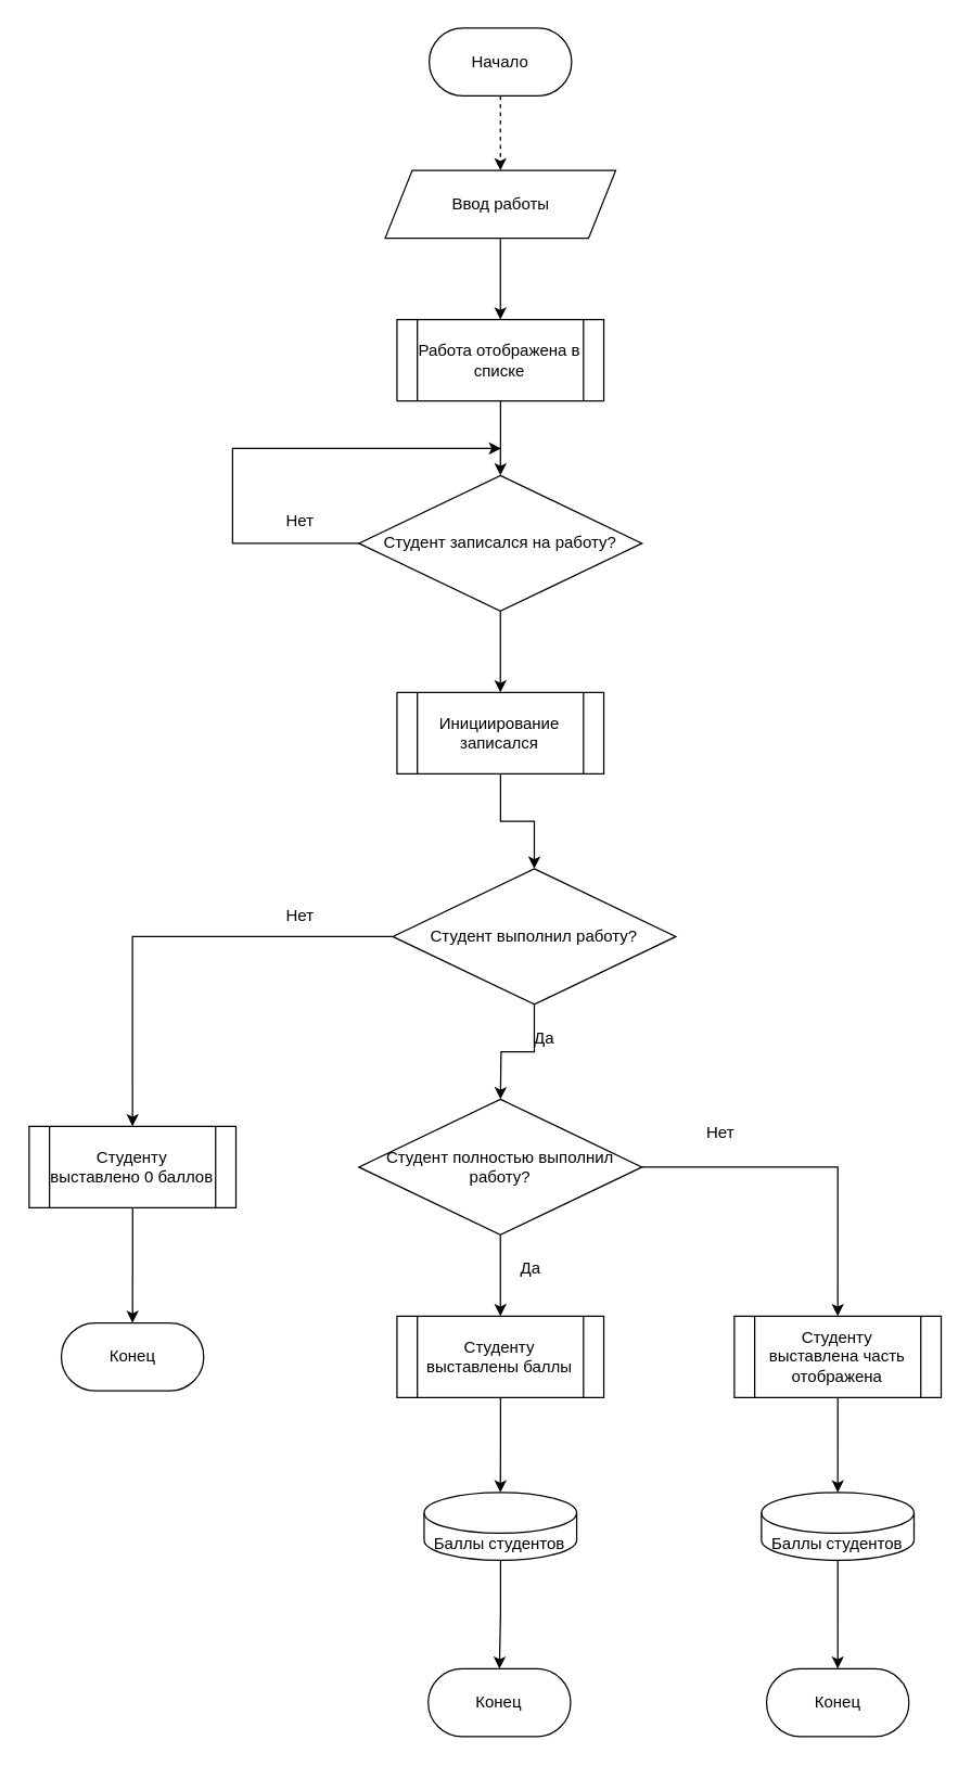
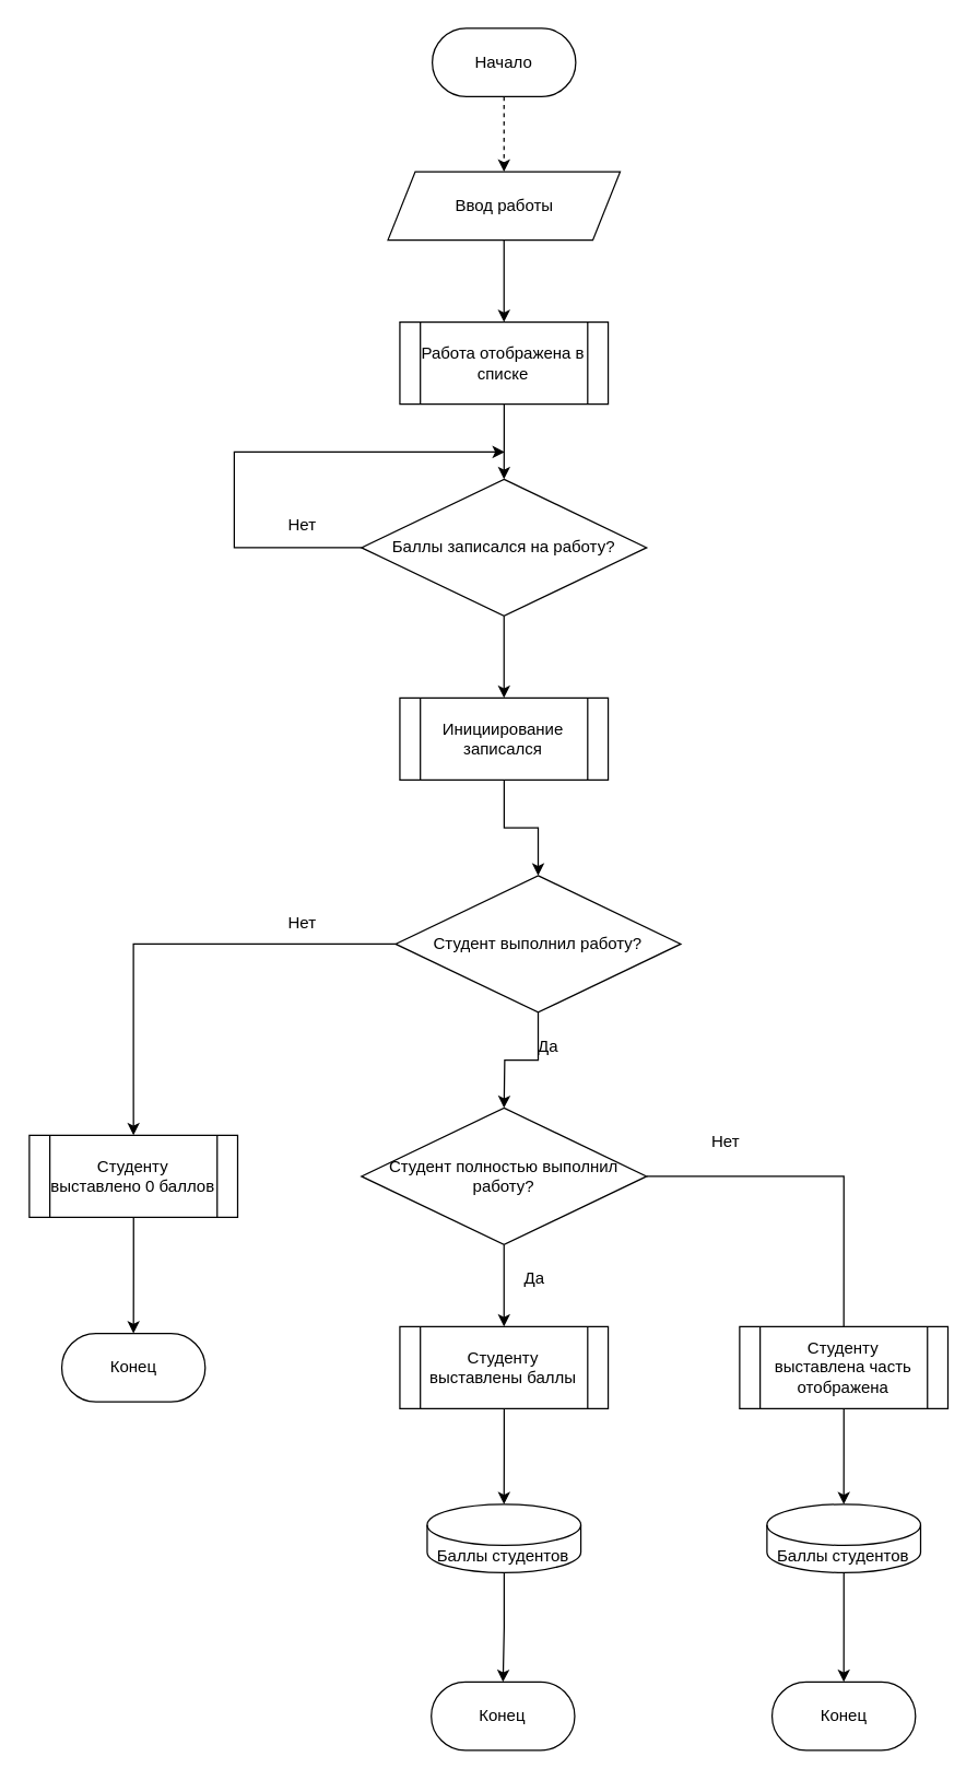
  <mxCell id="0" />
  <mxCell id="1" parent="0" />
  <mxCell id="2" style="edgeStyle=orthogonalEdgeStyle;rounded=0;orthogonalLoop=1;jettySize=auto;html=1;dashed=1;" edge="1" parent="1" source="3" target="5"><mxGeometry relative="1" as="geometry" /></mxCell>
  <mxCell id="3" value="Начало" style="rounded=1;whiteSpace=wrap;html=1;arcSize=50;" vertex="1" parent="1"><mxGeometry x="316.005" y="20" width="105" height="50" as="geometry" /></mxCell>
  <mxCell id="4" style="edgeStyle=orthogonalEdgeStyle;rounded=0;orthogonalLoop=1;jettySize=auto;html=1;entryX=0.5;entryY=0;entryDx=0;entryDy=0;" edge="1" parent="1" source="5" target="7"><mxGeometry relative="1" as="geometry" /></mxCell>
  <mxCell id="5" value="Ввод работы" style="shape=parallelogram;perimeter=parallelogramPerimeter;whiteSpace=wrap;html=1;fixedSize=1;" vertex="1" parent="1"><mxGeometry x="283.505" y="125" width="170" height="50" as="geometry" /></mxCell>
  <mxCell id="6" style="edgeStyle=orthogonalEdgeStyle;rounded=0;orthogonalLoop=1;jettySize=auto;html=1;entryX=0.5;entryY=0;entryDx=0;entryDy=0;" edge="1" parent="1" source="7" target="9"><mxGeometry relative="1" as="geometry" /></mxCell>
  <mxCell id="7" value="Работа отображена в списке" style="shape=process;whiteSpace=wrap;html=1;backgroundOutline=1;" vertex="1" parent="1"><mxGeometry x="292.255" y="235" width="152.5" height="60" as="geometry" /></mxCell>
  <mxCell id="8" style="edgeStyle=orthogonalEdgeStyle;rounded=0;orthogonalLoop=1;jettySize=auto;html=1;entryX=0.5;entryY=0;entryDx=0;entryDy=0;" edge="1" parent="1" source="9" target="13"><mxGeometry relative="1" as="geometry" /></mxCell>
- <mxCell id="9" value="Студент записался на работу?" style="rhombus;whiteSpace=wrap;html=1;" vertex="1" parent="1"><mxGeometry x="264.13" y="350" width="208.75" height="100" as="geometry" /></mxCell>
+ <mxCell id="9" value="Баллы записался на работу?" style="rhombus;whiteSpace=wrap;html=1;" vertex="1" parent="1"><mxGeometry x="264.13" y="350" width="208.75" height="100" as="geometry" /></mxCell>
  <mxCell id="10" value="" style="endArrow=classic;html=1;rounded=0;exitX=0;exitY=0.5;exitDx=0;exitDy=0;" edge="1" parent="1" source="9"><mxGeometry width="50" height="50" relative="1" as="geometry"><mxPoint x="291" y="330" as="sourcePoint" /><mxPoint x="369" y="330" as="targetPoint" /><Array as="points"><mxPoint x="171" y="400" /><mxPoint x="171" y="330" /></Array></mxGeometry></mxCell>
  <mxCell id="11" value="Нет" style="text;html=1;align=center;verticalAlign=middle;whiteSpace=wrap;rounded=0;" vertex="1" parent="1"><mxGeometry x="191" y="369" width="60" height="30" as="geometry" /></mxCell>
  <mxCell id="12" style="edgeStyle=orthogonalEdgeStyle;rounded=0;orthogonalLoop=1;jettySize=auto;html=1;entryX=0.5;entryY=0;entryDx=0;entryDy=0;" edge="1" parent="1" source="13" target="16"><mxGeometry relative="1" as="geometry" /></mxCell>
  <mxCell id="13" value="Инициирование записался" style="shape=process;whiteSpace=wrap;html=1;backgroundOutline=1;" vertex="1" parent="1"><mxGeometry x="292.255" y="510" width="152.5" height="60" as="geometry" /></mxCell>
  <mxCell id="14" style="edgeStyle=orthogonalEdgeStyle;rounded=0;orthogonalLoop=1;jettySize=auto;html=1;entryX=0.5;entryY=0;entryDx=0;entryDy=0;" edge="1" parent="1" source="16" target="19"><mxGeometry relative="1" as="geometry"><mxPoint x="131" y="810" as="targetPoint" /></mxGeometry></mxCell>
  <mxCell id="15" style="edgeStyle=orthogonalEdgeStyle;rounded=0;orthogonalLoop=1;jettySize=auto;html=1;entryX=0.5;entryY=0;entryDx=0;entryDy=0;" edge="1" parent="1" source="16"><mxGeometry relative="1" as="geometry"><mxPoint x="368.505" y="810" as="targetPoint" /></mxGeometry></mxCell>
  <mxCell id="16" value="Студент выполнил работу?" style="rhombus;whiteSpace=wrap;html=1;" vertex="1" parent="1"><mxGeometry x="289.13" y="640" width="208.75" height="100" as="geometry" /></mxCell>
  <mxCell id="17" value="Нет" style="text;html=1;align=center;verticalAlign=middle;whiteSpace=wrap;rounded=0;" vertex="1" parent="1"><mxGeometry x="191" y="660" width="60" height="30" as="geometry" /></mxCell>
  <mxCell id="18" style="edgeStyle=orthogonalEdgeStyle;rounded=0;orthogonalLoop=1;jettySize=auto;html=1;entryX=0.5;entryY=0;entryDx=0;entryDy=0;" edge="1" parent="1" source="19" target="27"><mxGeometry relative="1" as="geometry" /></mxCell>
  <mxCell id="19" value="Студенту выставлено 0 баллов" style="shape=process;whiteSpace=wrap;html=1;backgroundOutline=1;" vertex="1" parent="1"><mxGeometry x="20.995" y="830" width="152.5" height="60" as="geometry" /></mxCell>
  <mxCell id="20" value="Студенту выставлена часть отображена" style="shape=process;whiteSpace=wrap;html=1;backgroundOutline=1;" vertex="1" parent="1"><mxGeometry x="541.005" y="970" width="152.5" height="60" as="geometry" /></mxCell>
  <mxCell id="21" value="Да" style="text;html=1;align=center;verticalAlign=middle;whiteSpace=wrap;rounded=0;" vertex="1" parent="1"><mxGeometry x="371" y="750" width="60" height="30" as="geometry" /></mxCell>
  <mxCell id="22" style="edgeStyle=orthogonalEdgeStyle;rounded=0;orthogonalLoop=1;jettySize=auto;html=1;entryX=0.5;entryY=0;entryDx=0;entryDy=0;" edge="1" parent="1" source="23" target="28"><mxGeometry relative="1" as="geometry" /></mxCell>
  <mxCell id="23" value="Баллы студентов" style="shape=cylinder3;whiteSpace=wrap;html=1;boundedLbl=1;backgroundOutline=1;size=15;" vertex="1" parent="1"><mxGeometry x="312.26" y="1100" width="112.49" height="50" as="geometry" /></mxCell>
  <mxCell id="24" style="edgeStyle=orthogonalEdgeStyle;rounded=0;orthogonalLoop=1;jettySize=auto;html=1;entryX=0.5;entryY=0;entryDx=0;entryDy=0;" edge="1" parent="1" source="25" target="29"><mxGeometry relative="1" as="geometry" /></mxCell>
  <mxCell id="25" value="Баллы студентов" style="shape=cylinder3;whiteSpace=wrap;html=1;boundedLbl=1;backgroundOutline=1;size=15;" vertex="1" parent="1"><mxGeometry x="561.01" y="1100" width="112.49" height="50" as="geometry" /></mxCell>
  <mxCell id="26" style="edgeStyle=orthogonalEdgeStyle;rounded=0;orthogonalLoop=1;jettySize=auto;html=1;entryX=0.5;entryY=0;entryDx=0;entryDy=0;entryPerimeter=0;" edge="1" parent="1" source="20" target="25"><mxGeometry relative="1" as="geometry" /></mxCell>
  <mxCell id="27" value="Конец" style="rounded=1;whiteSpace=wrap;html=1;arcSize=50;" vertex="1" parent="1"><mxGeometry x="44.745" y="975" width="105" height="50" as="geometry" /></mxCell>
  <mxCell id="28" value="Конец" style="rounded=1;whiteSpace=wrap;html=1;arcSize=50;" vertex="1" parent="1"><mxGeometry x="315.265" y="1230" width="105" height="50" as="geometry" /></mxCell>
  <mxCell id="29" value="Конец" style="rounded=1;whiteSpace=wrap;html=1;arcSize=50;" vertex="1" parent="1"><mxGeometry x="564.755" y="1230" width="105" height="50" as="geometry" /></mxCell>
  <mxCell id="30" style="edgeStyle=orthogonalEdgeStyle;rounded=0;orthogonalLoop=1;jettySize=auto;html=1;entryX=0.5;entryY=0;entryDx=0;entryDy=0;" edge="1" parent="1" source="32" target="33"><mxGeometry relative="1" as="geometry" /></mxCell>
- <mxCell id="31" style="edgeStyle=orthogonalEdgeStyle;rounded=0;orthogonalLoop=1;jettySize=auto;html=1;entryX=0.5;entryY=0;entryDx=0;entryDy=0;" edge="1" parent="1" source="32" target="20"><mxGeometry relative="1" as="geometry" /></mxCell>
+ <mxCell id="31" style="edgeStyle=orthogonalEdgeStyle;rounded=0;orthogonalLoop=1;jettySize=auto;html=1;entryX=0.5;entryY=0;entryDx=0;entryDy=0;endArrow=none;" edge="1" parent="1" source="32" target="20"><mxGeometry relative="1" as="geometry" /></mxCell>
  <mxCell id="32" value="Студент полностью выполнил работу?" style="rhombus;whiteSpace=wrap;html=1;" vertex="1" parent="1"><mxGeometry x="264.13" y="810" width="208.75" height="100" as="geometry" /></mxCell>
  <mxCell id="33" value="Студенту выставлены баллы" style="shape=process;whiteSpace=wrap;html=1;backgroundOutline=1;" vertex="1" parent="1"><mxGeometry x="292.255" y="970" width="152.5" height="60" as="geometry" /></mxCell>
  <mxCell id="34" value="Да" style="text;html=1;align=center;verticalAlign=middle;whiteSpace=wrap;rounded=0;" vertex="1" parent="1"><mxGeometry x="361.01" y="920" width="60" height="30" as="geometry" /></mxCell>
  <mxCell id="35" style="edgeStyle=orthogonalEdgeStyle;rounded=0;orthogonalLoop=1;jettySize=auto;html=1;entryX=0.5;entryY=0;entryDx=0;entryDy=0;entryPerimeter=0;" edge="1" parent="1" source="33" target="23"><mxGeometry relative="1" as="geometry" /></mxCell>
  <mxCell id="36" value="Нет" style="text;html=1;align=center;verticalAlign=middle;whiteSpace=wrap;rounded=0;" vertex="1" parent="1"><mxGeometry x="501.01" y="820" width="60" height="30" as="geometry" /></mxCell>
